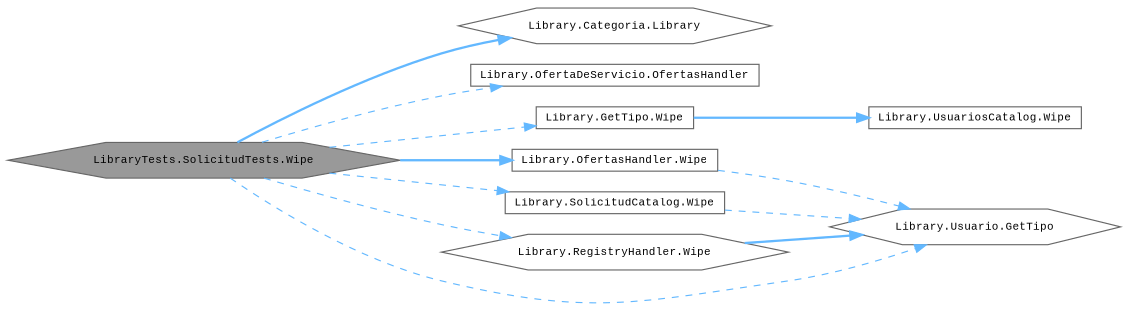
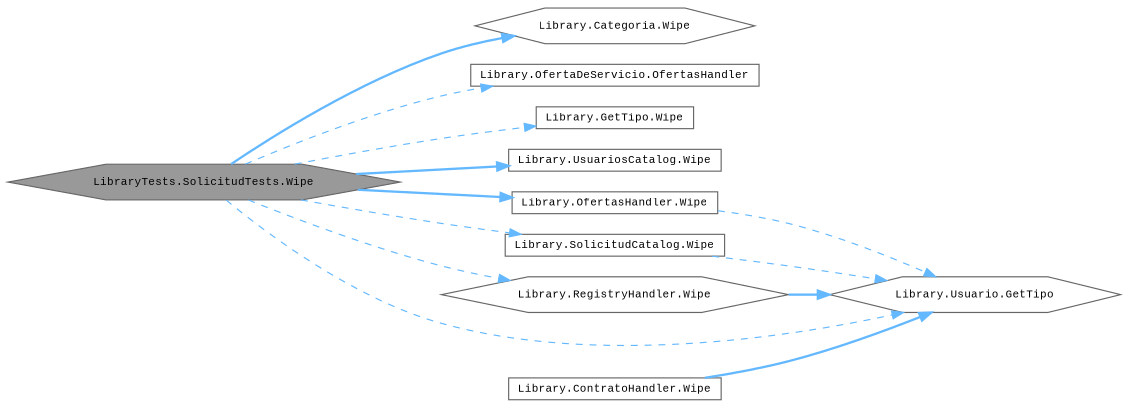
  digraph {
    fontname="Liberation Mono"
    rankdir=LR
    node [color=grey40 fillcolor=white fontname="Liberation Mono" fontsize=10 shape=box style=filled]
    edge [color=steelblue1 fontname="Liberation Mono" fontsize=10 labelfontname=Helvetica labelfontsize=10 style=dashed]
    n1 [color=gray40 fillcolor=grey60 fontcolor=black height=0.2 label="LibraryTests.SolicitudTests.Wipe" shape=hexagon width=0.4]
-   n2 [height=0.2 label="Library.Categoria.Library" shape=hexagon width=0.4]
+   n2 [height=0.2 label="Library.Categoria.Wipe" shape=hexagon width=0.4]
    n3 [height=0.2 label="Library.OfertaDeServicio.OfertasHandler" width=0.4]
    n4 [height=0.2 label="Library.GetTipo.Wipe" width=0.4]
    n5 [height=0.2 label="Library.UsuariosCatalog.Wipe" width=0.4]
    n6 [height=0.2 label="Library.OfertasHandler.Wipe" width=0.4]
    n7 [height=0.2 label="Library.SolicitudCatalog.Wipe" width=0.4]
    n8 [height=0.2 label="Library.RegistryHandler.Wipe" shape=hexagon width=0.4]
    n9 [height=0.2 label="Library.Usuario.GetTipo" shape=hexagon width=0.4]
+   n10 [height=0.2 label="Library.ContratoHandler.Wipe" width=0.4]
    n1 -> n2 [style=bold]
    n1 -> n3
    n1 -> n4
-   n4 -> n5 [style=bold]
+   n1 -> n5 [style=bold]
    n1 -> n6 [style=bold]
    n1 -> n7
    n1 -> n8
    n1 -> n9
    n6 -> n9
    n7 -> n9
    n8 -> n9 [style=bold]
+   n10 -> n9 [style=bold]
  }
